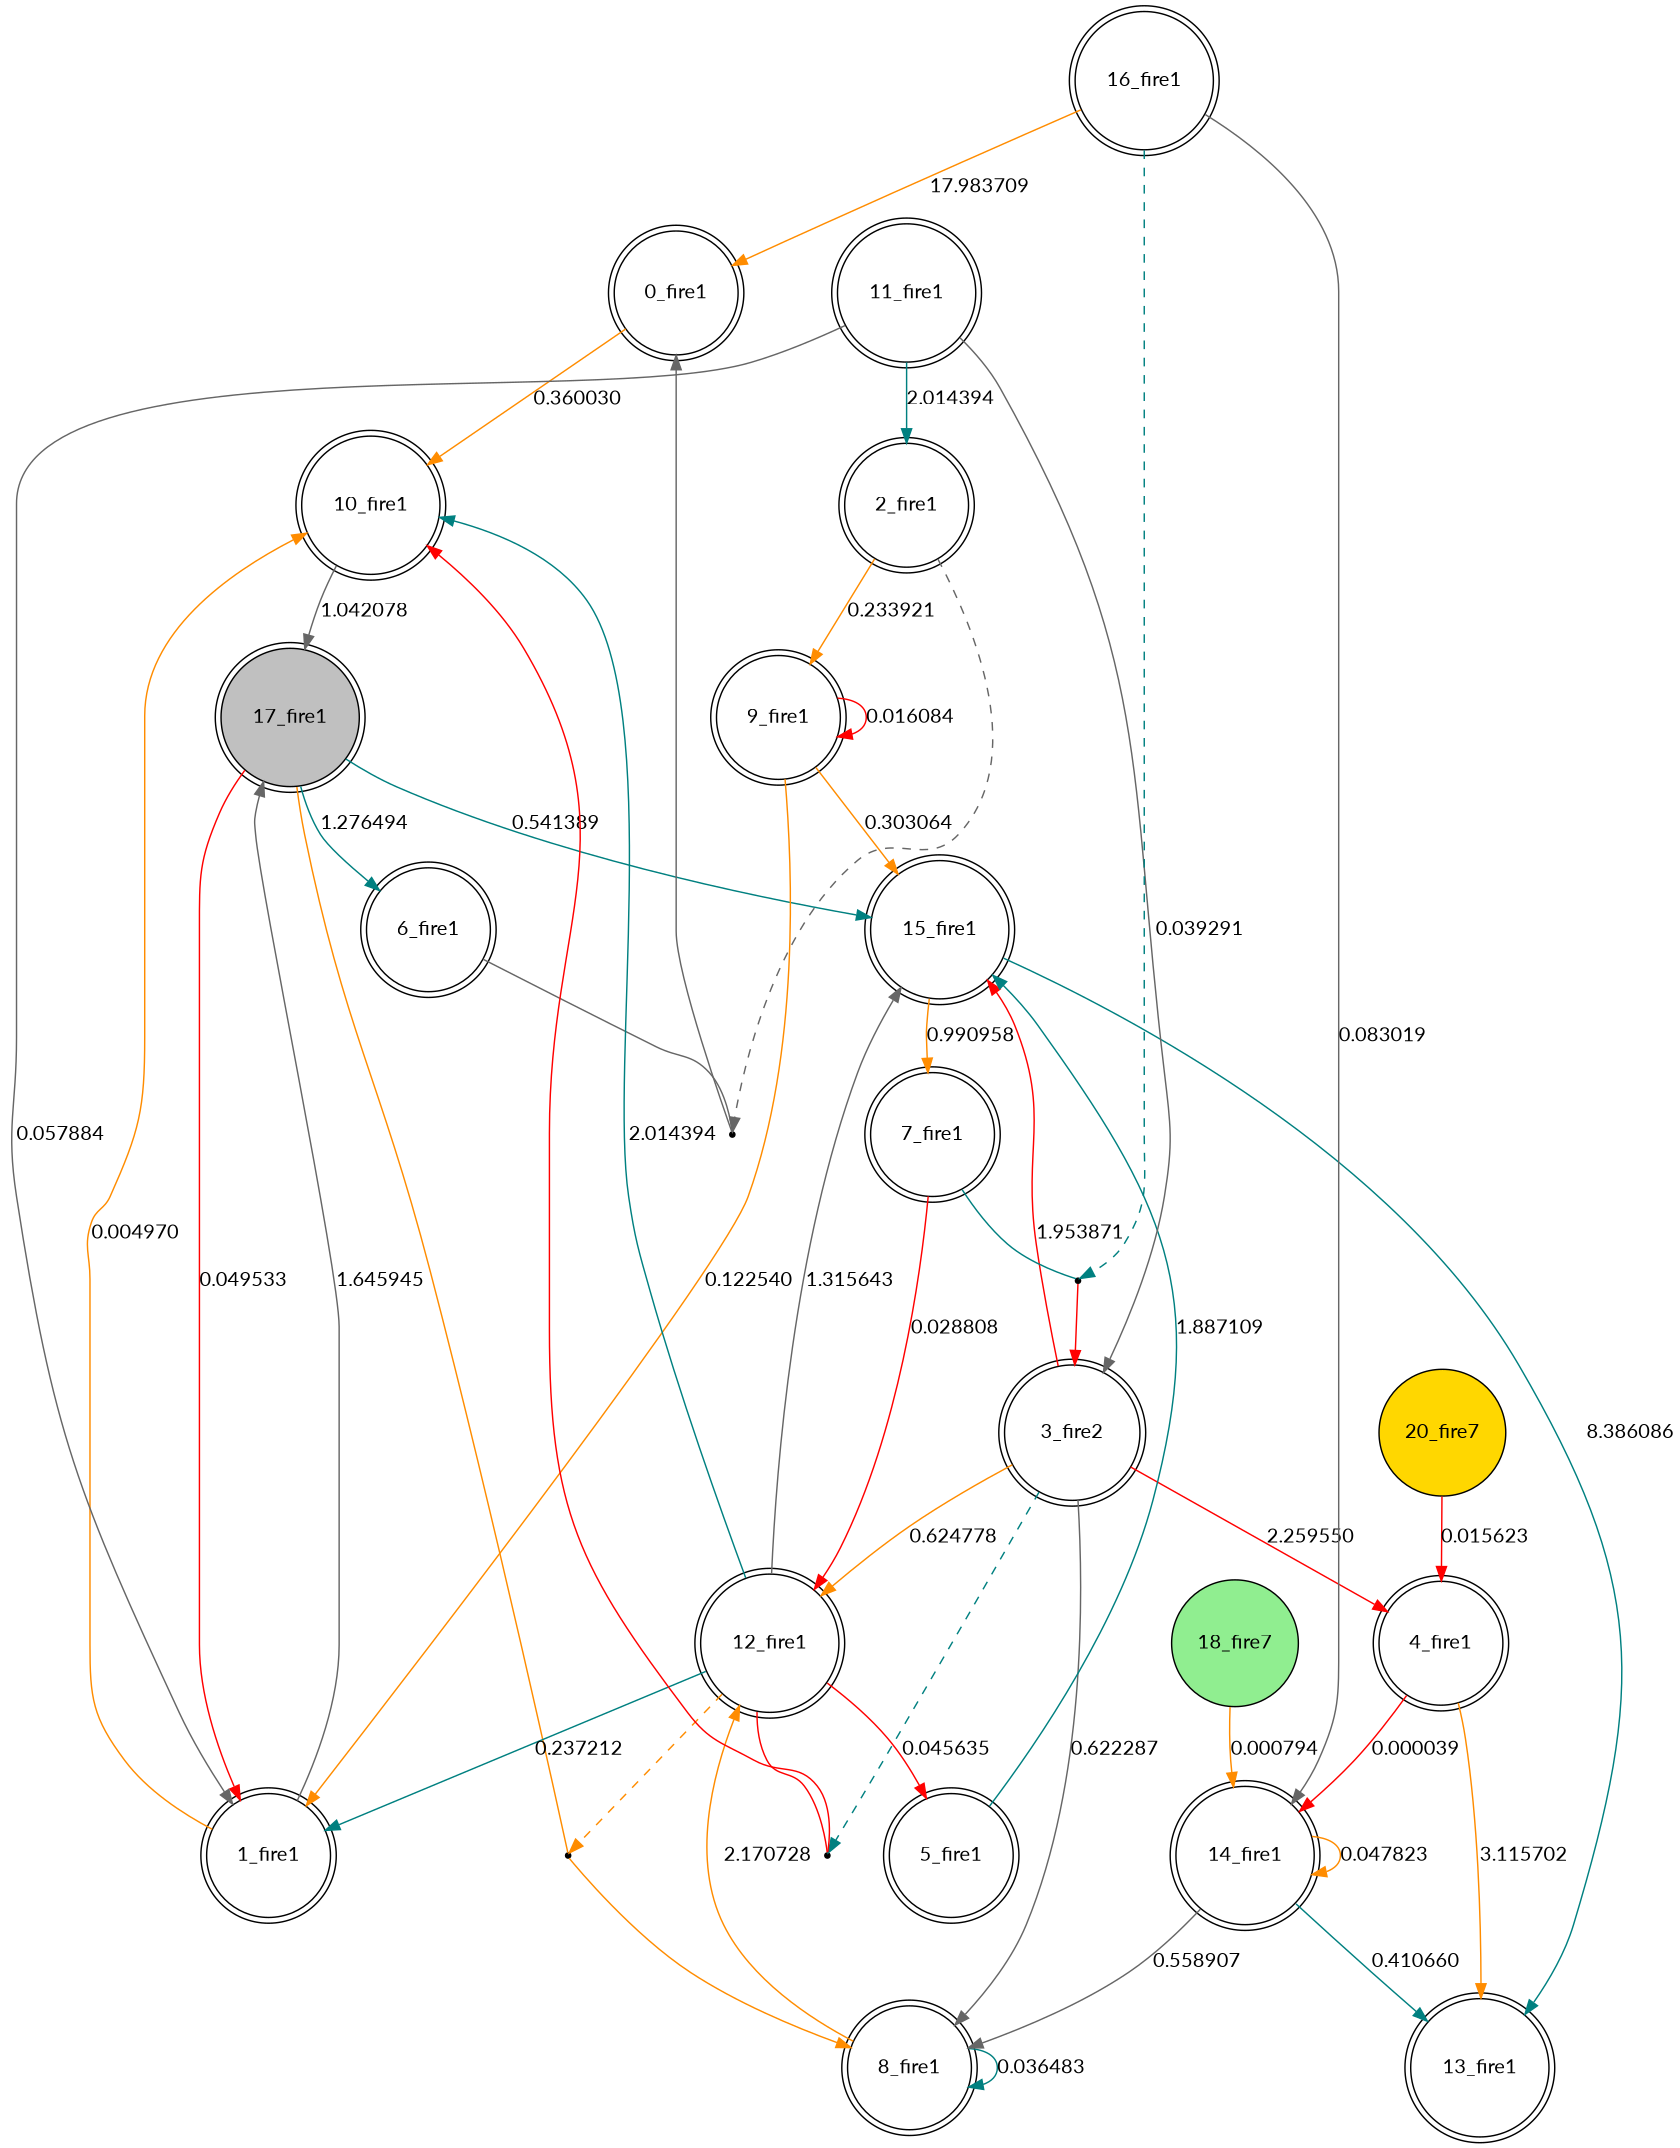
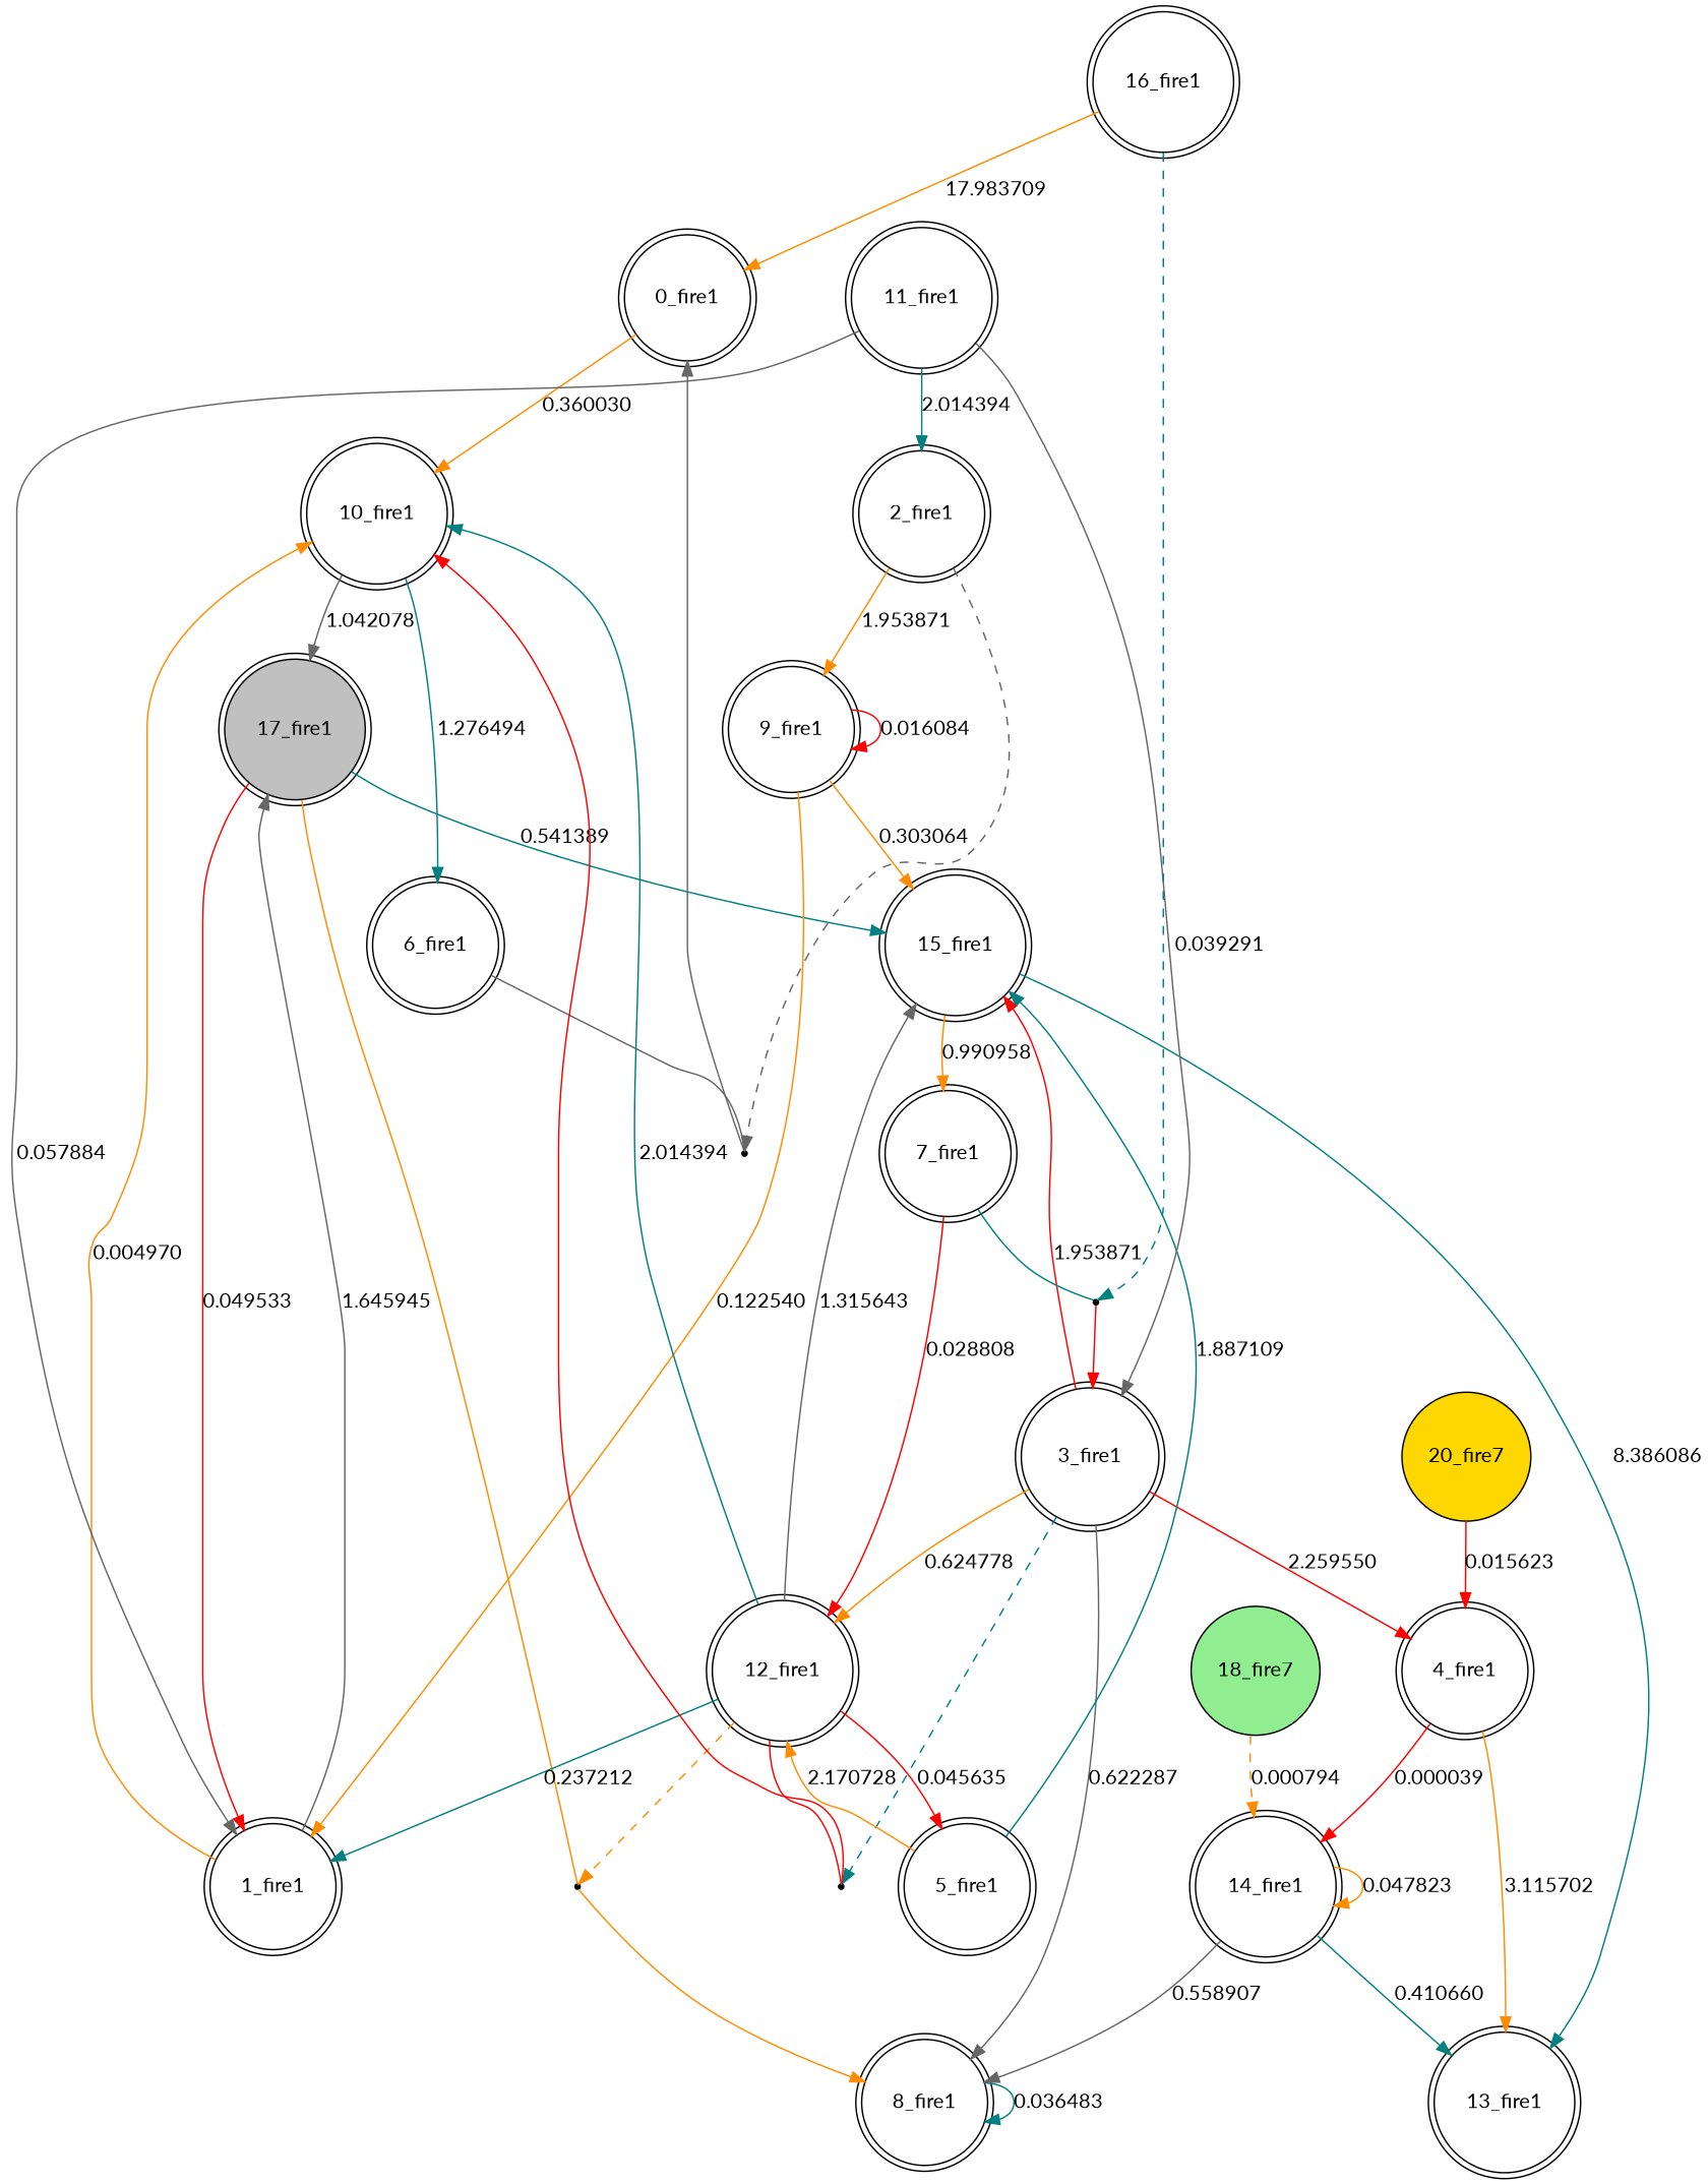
  digraph {
    fontname=Lato
    node [fontname=Lato shape=doublecircle]
    edge [color=darkorange fontname=Lato]
    n1 [label="0_fire1"]
    n2 [label="10_fire1"]
    n3 [fillcolor=gray label="17_fire1" style=filled]
    n4 [label="1_fire1"]
    n5 [label="15_fire1"]
    n6 [label="6_fire1"]
    24 [shape=point]
    n8 [label="2_fire1"]
    n9 [label="9_fire1"]
    22 [shape=point]
-   n11 [label="3_fire2"]
+   n11 [label="3_fire1"]
    n12 [label="4_fire1"]
    n13 [label="8_fire1"]
    n14 [label="12_fire1"]
    21 [shape=point]
    n16 [label="13_fire1"]
    n17 [label="14_fire1"]
    n18 [label="5_fire1"]
    n19 [label="7_fire1"]
    23 [shape=point]
    n21 [label="11_fire1"]
    n22 [label="16_fire1"]
    n23 [fillcolor=lightgreen label="18_fire7" shape=circle style=filled]
    n24 [fillcolor=gold label="20_fire7" shape=circle style=filled]
    n1 -> n2 [label=0.360030]
    n2 -> n3 [color=gray40 label=1.042078]
    n3 -> n4 [color=red label=0.049533]
    n3 -> n5 [color=teal label=0.541389]
-   n3 -> n6 [color=teal label=1.276494]
+   n2 -> n6 [color=teal label=1.276494]
    n3 -> 24 [dir=none]
    n4 -> n2 [label=0.004970]
    n4 -> n3 [color=gray40 label=1.645945]
    n5 -> n16 [color=teal label=8.386086]
    n5 -> n19 [label=0.990958]
    n6 -> 22 [color=gray40 dir=none]
    24 -> n13
-   n8 -> n9 [label=0.233921]
+   n8 -> n9 [label=1.953871]
    n8 -> 22 [color=gray40 style=dashed]
    n9 -> n4 [label=0.122540]
    n9 -> n5 [label=0.303064]
    n9 -> n9 [color=red label=0.016084]
    22 -> n1 [color=gray40]
    n11 -> n5 [color=red label=1.953871]
    n11 -> n12 [color=red label=2.259550]
    n11 -> n13 [color=gray40 label=0.622287]
    n11 -> n14 [label=0.624778]
    n11 -> 21 [color=teal style=dashed]
    n12 -> n16 [label=3.115702]
    n12 -> n17 [color=red label=0.000039]
    n13 -> n13 [color=teal label=0.036483]
    n14 -> n2 [color=teal label=2.014394]
    n14 -> n4 [color=teal label=0.237212]
    n14 -> n5 [color=gray40 label=1.315643]
    n14 -> 24 [style=dashed]
    n14 -> 21 [color=red dir=none]
    n14 -> n18 [color=red label=0.045635]
    21 -> n2 [color=red]
    n17 -> n13 [color=gray40 label=0.558907]
    n17 -> n16 [color=teal label=0.410660]
    n17 -> n17 [label=0.047823]
    n18 -> n5 [color=teal label=1.887109]
-   n13 -> n14 [label=2.170728]
+   n18 -> n14 [label=2.170728]
    n19 -> n14 [color=red label=0.028808]
    n19 -> 23 [color=teal dir=none]
    23 -> n11 [color=red]
    n21 -> n4 [color=gray40 label=0.057884]
    n21 -> n8 [color=teal label=2.014394]
    n21 -> n11 [color=gray40 label=0.039291]
    n22 -> n1 [label=17.983709]
-   n22 -> n17 [color=gray40 label=0.083019]
    n22 -> 23 [color=teal style=dashed]
-   n23 -> n17 [label=0.000794]
+   n23 -> n17 [label=0.000794 style=dashed]
    n24 -> n12 [color=red label=0.015623]
  }
